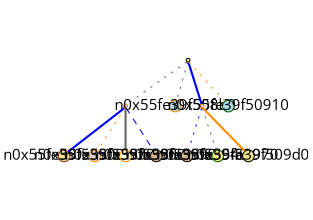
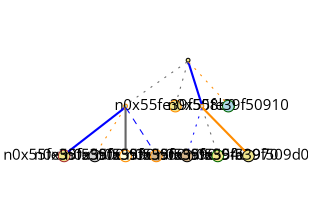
  digraph {
    fontname="Open Sans"
    node [color=darkorange fillcolor=khaki fontname="Open Sans" shape=circle style=filled fixedsize=true]
    edge [arrowhead=none color=gray40 fontname="Open Sans" headport=c style=dotted tailport=c]
    n0x55fe39f50850 [color=black shape=point fixedsize=""]
    n0x55fe39f50880 [fillcolor=lightblue shape=point fixedsize=""]
-   n0x55fe39f508b0 [fillcolor=lightblue height=.15 width=.15]
+   n0x55fe39f508b0 [height=.15 width=.15]
    n0x55fe39f508e0 [fillcolor=lightgrey shape=point fixedsize=""]
    n0x55fe39f50910 [color=darkgreen fillcolor=lightblue height=.15 width=.15]
    n0x55fe39f50a00 [color=brown height=.15 width=.15]
-   n0x55fe39f50a30 [fillcolor=lightgrey height=.15 width=.15]
+   n0x55fe39f50a30 [color=black fillcolor=lightgrey height=.15 width=.15]
    n0x55fe39f50a60 [fillcolor=lightyellow height=.15 width=.15]
-   n0x55fe39f50a90 [color=black fillcolor=tan height=.15 width=.15]
+   n0x55fe39f50a90 [fillcolor=tan height=.15 width=.15]
    n0x55fe39f50940 [color=black fillcolor=tan height=.15 width=.15]
    n0x55fe39f50970 [color=darkgreen height=.15 width=.15]
    n0x55fe39f509d0 [color=black height=.15 width=.15]
    n0x55fe39f50850 -> n0x55fe39f50880
    n0x55fe39f50850 -> n0x55fe39f508b0
    n0x55fe39f50850 -> n0x55fe39f508e0 [color=blue style=bold]
    n0x55fe39f50850 -> n0x55fe39f50910 [color=darkorange]
    n0x55fe39f50880 -> n0x55fe39f50a00 [color=blue style=bold]
    n0x55fe39f50880 -> n0x55fe39f50a30 [color=darkorange]
    n0x55fe39f50880 -> n0x55fe39f50a60 [style=bold]
    n0x55fe39f50880 -> n0x55fe39f50a90 [color=blue style=dashed]
    n0x55fe39f508e0 -> n0x55fe39f50940 [color=blue]
    n0x55fe39f508e0 -> n0x55fe39f50970
    n0x55fe39f508e0 -> n0x55fe39f509d0 [color=darkorange style=bold]
  }
